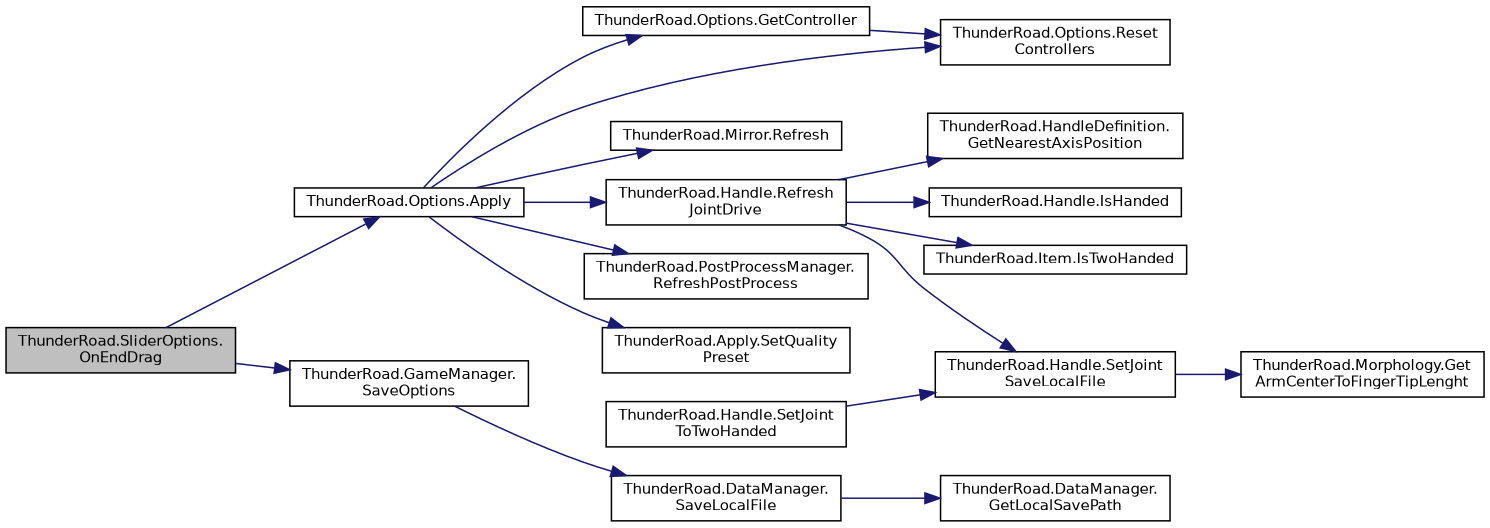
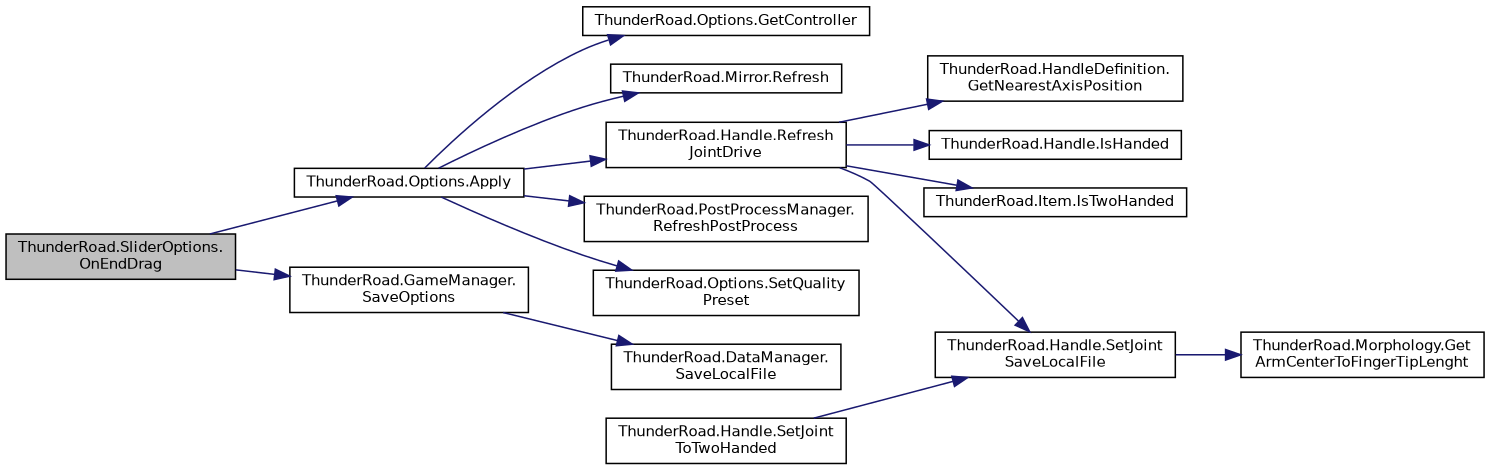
  digraph {
    fontname="DejaVu Sans"
    rankdir=LR
    node [color=black fillcolor=white fontname="DejaVu Sans" fontsize=10 shape=record style=filled]
    edge [color=midnightblue fontname="DejaVu Sans" fontsize=10 labelfontname=Helvetica labelfontsize=10 style=solid]
    n1 [fillcolor=grey75 fontcolor=black height=0.2 label="ThunderRoad.SliderOptions.\lOnEndDrag" width=0.4]
    n2 [height=0.2 label="ThunderRoad.Options.Apply" width=0.4]
    n3 [height=0.2 label="ThunderRoad.GameManager.\lSaveOptions" width=0.4]
    n4 [height=0.2 label="ThunderRoad.Options.GetController" width=0.4]
-   n5 [height=0.2 label="ThunderRoad.Options.Reset\lControllers" width=0.4]
    n6 [height=0.2 label="ThunderRoad.Mirror.Refresh" width=0.4]
    n7 [height=0.2 label="ThunderRoad.Handle.Refresh\lJointDrive" width=0.4]
    n8 [height=0.2 label="ThunderRoad.PostProcessManager.\lRefreshPostProcess" width=0.4]
-   n9 [height=0.2 label="ThunderRoad.Apply.SetQuality\lPreset" width=0.4]
+   n9 [height=0.2 label="ThunderRoad.Options.SetQuality\lPreset" width=0.4]
    n10 [height=0.2 label="ThunderRoad.DataManager.\lSaveLocalFile" width=0.4]
    n11 [height=0.2 label="ThunderRoad.HandleDefinition.\lGetNearestAxisPosition" width=0.4]
    n12 [height=0.2 label="ThunderRoad.Handle.IsHanded" width=0.4]
    n13 [height=0.2 label="ThunderRoad.Item.IsTwoHanded" width=0.4]
    n14 [height=0.2 label="ThunderRoad.Handle.SetJoint\lSaveLocalFile" width=0.4]
    n15 [height=0.2 label="ThunderRoad.Morphology.Get\lArmCenterToFingerTipLenght" width=0.4]
    n16 [height=0.2 label="ThunderRoad.Handle.SetJoint\lToTwoHanded" width=0.4]
-   n17 [height=0.2 label="ThunderRoad.DataManager.\lGetLocalSavePath" width=0.4]
    n1 -> n2
    n1 -> n3
    n2 -> n4
-   n2 -> n5
    n2 -> n6
    n2 -> n7
    n2 -> n8
    n2 -> n9
    n3 -> n10
-   n4 -> n5
    n7 -> n11
    n7 -> n12
    n7 -> n13
    n7 -> n14
-   n10 -> n17
    n14 -> n15
    n16 -> n14
  }
